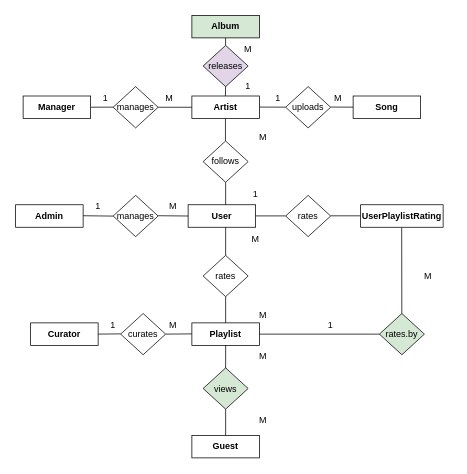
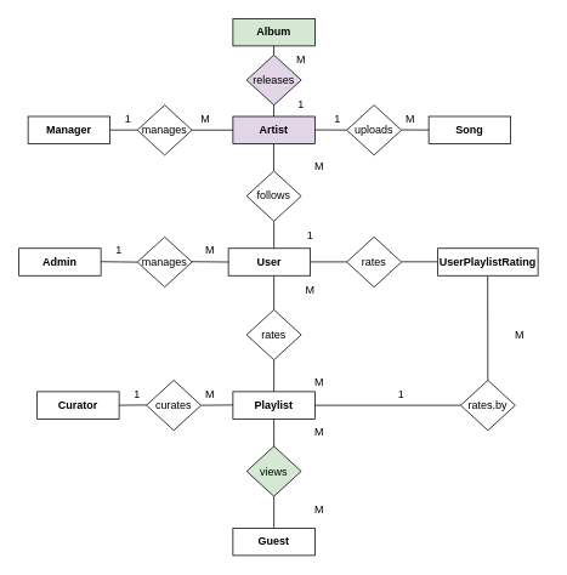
  <mxCell id="0" />
  <mxCell id="1" parent="0" />
  <mxCell id="2" value="&lt;b&gt;Admin&lt;/b&gt;" style="rounded=0;whiteSpace=wrap;html=1;" vertex="1" parent="1"><mxGeometry x="20" y="272.5" width="90" height="30" as="geometry" /></mxCell>
  <mxCell id="3" value="" style="endArrow=none;html=1;rounded=0;" edge="1" parent="1"><mxGeometry width="50" height="50" relative="1" as="geometry"><mxPoint x="110" y="287.13" as="sourcePoint" /><mxPoint x="150" y="287.63" as="targetPoint" /></mxGeometry></mxCell>
  <mxCell id="4" value="manages" style="rhombus;whiteSpace=wrap;html=1;" vertex="1" parent="1"><mxGeometry x="150" y="260" width="60" height="55" as="geometry" /></mxCell>
  <mxCell id="5" value="&lt;b&gt;User&lt;/b&gt;" style="rounded=0;whiteSpace=wrap;html=1;" vertex="1" parent="1"><mxGeometry x="250" y="272.5" width="90" height="30" as="geometry" /></mxCell>
  <mxCell id="6" value="M" style="text;html=1;align=center;verticalAlign=middle;whiteSpace=wrap;rounded=0;" vertex="1" parent="1"><mxGeometry x="200" y="260" width="60" height="30" as="geometry" /></mxCell>
  <mxCell id="7" value="1" style="text;html=1;align=center;verticalAlign=middle;whiteSpace=wrap;rounded=0;" vertex="1" parent="1"><mxGeometry x="100" y="260" width="60" height="30" as="geometry" /></mxCell>
  <mxCell id="8" value="" style="endArrow=none;html=1;rounded=0;" edge="1" parent="1"><mxGeometry width="50" height="50" relative="1" as="geometry"><mxPoint x="300" y="272.5" as="sourcePoint" /><mxPoint x="300" y="242.5" as="targetPoint" /></mxGeometry></mxCell>
  <mxCell id="9" value="follows" style="rhombus;whiteSpace=wrap;html=1;" vertex="1" parent="1"><mxGeometry x="270" y="187.5" width="60" height="55" as="geometry" /></mxCell>
  <mxCell id="10" value="" style="endArrow=none;html=1;rounded=0;" edge="1" parent="1"><mxGeometry width="50" height="50" relative="1" as="geometry"><mxPoint x="299.76" y="187.5" as="sourcePoint" /><mxPoint x="299.76" y="157.5" as="targetPoint" /></mxGeometry></mxCell>
- <mxCell id="11" value="&lt;b&gt;Artist&lt;/b&gt;" style="rounded=0;whiteSpace=wrap;html=1;" vertex="1" parent="1"><mxGeometry x="255" y="127.5" width="90" height="30" as="geometry" /></mxCell>
+ <mxCell id="11" value="&lt;b&gt;Artist&lt;/b&gt;" style="rounded=0;whiteSpace=wrap;html=1;fillColor=#e1d5e7;" vertex="1" parent="1"><mxGeometry x="255" y="127.5" width="90" height="30" as="geometry" /></mxCell>
  <mxCell id="12" value="1" style="text;html=1;align=center;verticalAlign=middle;whiteSpace=wrap;rounded=0;" vertex="1" parent="1"><mxGeometry x="310" y="242.5" width="60" height="30" as="geometry" /></mxCell>
  <mxCell id="13" value="M" style="text;html=1;align=center;verticalAlign=middle;whiteSpace=wrap;rounded=0;" vertex="1" parent="1"><mxGeometry x="300" y="50" width="60" height="30" as="geometry" /></mxCell>
  <mxCell id="14" value="" style="endArrow=none;html=1;rounded=0;entryX=0;entryY=0.5;entryDx=0;entryDy=0;exitX=1;exitY=0.5;exitDx=0;exitDy=0;" edge="1" parent="1" source="15" target="11"><mxGeometry width="50" height="50" relative="1" as="geometry"><mxPoint x="230" y="54.88" as="sourcePoint" /><mxPoint x="290" y="54.88" as="targetPoint" /></mxGeometry></mxCell>
  <mxCell id="15" value="manages" style="rhombus;whiteSpace=wrap;html=1;" vertex="1" parent="1"><mxGeometry x="150" y="115" width="60" height="55" as="geometry" /></mxCell>
  <mxCell id="16" value="" style="endArrow=none;html=1;rounded=0;entryX=0;entryY=0.5;entryDx=0;entryDy=0;" edge="1" parent="1" source="24"><mxGeometry width="50" height="50" relative="1" as="geometry"><mxPoint x="115" y="142.26" as="sourcePoint" /><mxPoint x="150" y="142.38" as="targetPoint" /></mxGeometry></mxCell>
  <mxCell id="17" value="" style="endArrow=none;html=1;rounded=0;entryX=0;entryY=0.5;entryDx=0;entryDy=0;" edge="1" parent="1"><mxGeometry width="50" height="50" relative="1" as="geometry"><mxPoint x="345" y="142.26" as="sourcePoint" /><mxPoint x="380" y="142.38" as="targetPoint" /></mxGeometry></mxCell>
  <mxCell id="18" value="" style="endArrow=none;html=1;rounded=0;" edge="1" parent="1"><mxGeometry width="50" height="50" relative="1" as="geometry"><mxPoint x="299.76" y="127.5" as="sourcePoint" /><mxPoint x="300" y="110" as="targetPoint" /></mxGeometry></mxCell>
  <mxCell id="19" value="uploads" style="rhombus;whiteSpace=wrap;html=1;" vertex="1" parent="1"><mxGeometry x="380" y="115" width="60" height="55" as="geometry" /></mxCell>
  <mxCell id="20" value="" style="endArrow=none;html=1;rounded=0;entryX=0;entryY=0.5;entryDx=0;entryDy=0;" edge="1" parent="1"><mxGeometry width="50" height="50" relative="1" as="geometry"><mxPoint x="440" y="142.26" as="sourcePoint" /><mxPoint x="475" y="142.38" as="targetPoint" /></mxGeometry></mxCell>
  <mxCell id="21" value="&lt;b&gt;Song&lt;/b&gt;" style="rounded=0;whiteSpace=wrap;html=1;" vertex="1" parent="1"><mxGeometry x="470" y="127.5" width="90" height="30" as="geometry" /></mxCell>
  <mxCell id="22" value="" style="endArrow=none;html=1;rounded=0;entryX=0;entryY=0.5;entryDx=0;entryDy=0;" edge="1" parent="1" target="5"><mxGeometry width="50" height="50" relative="1" as="geometry"><mxPoint x="210" y="287.13" as="sourcePoint" /><mxPoint x="245" y="287.25" as="targetPoint" /></mxGeometry></mxCell>
  <mxCell id="23" value="" style="endArrow=none;html=1;rounded=0;entryX=0;entryY=0.5;entryDx=0;entryDy=0;" edge="1" parent="1" target="24"><mxGeometry width="50" height="50" relative="1" as="geometry"><mxPoint x="115" y="142.26" as="sourcePoint" /><mxPoint x="150" y="142.38" as="targetPoint" /></mxGeometry></mxCell>
  <mxCell id="24" value="&lt;b&gt;Manager&lt;/b&gt;" style="rounded=0;whiteSpace=wrap;html=1;" vertex="1" parent="1"><mxGeometry x="30" y="127.5" width="90" height="30" as="geometry" /></mxCell>
  <mxCell id="25" value="releases" style="rhombus;whiteSpace=wrap;html=1;fillColor=#e1d5e7;" vertex="1" parent="1"><mxGeometry x="270" y="60" width="60" height="55" as="geometry" /></mxCell>
  <mxCell id="26" value="" style="endArrow=none;html=1;rounded=0;" edge="1" parent="1"><mxGeometry width="50" height="50" relative="1" as="geometry"><mxPoint x="299.86" y="60" as="sourcePoint" /><mxPoint x="300.1" y="42.5" as="targetPoint" /></mxGeometry></mxCell>
  <mxCell id="27" value="&lt;b&gt;Album&lt;/b&gt;" style="rounded=0;whiteSpace=wrap;html=1;fillColor=#d5e8d4;" vertex="1" parent="1"><mxGeometry x="255" y="20" width="90" height="30" as="geometry" /></mxCell>
  <mxCell id="28" value="&lt;blockquote style=&quot;margin: 0 0 0 40px; border: none; padding: 0px;&quot;&gt;1&lt;/blockquote&gt;" style="text;html=1;align=center;verticalAlign=middle;whiteSpace=wrap;rounded=0;" vertex="1" parent="1"><mxGeometry x="90" y="115" width="60" height="30" as="geometry" /></mxCell>
  <mxCell id="29" value="M" style="text;html=1;align=center;verticalAlign=middle;whiteSpace=wrap;rounded=0;" vertex="1" parent="1"><mxGeometry x="195" y="115" width="60" height="30" as="geometry" /></mxCell>
  <mxCell id="30" value="1" style="text;html=1;align=center;verticalAlign=middle;whiteSpace=wrap;rounded=0;" vertex="1" parent="1"><mxGeometry x="300" y="100" width="60" height="30" as="geometry" /></mxCell>
  <mxCell id="31" value="M" style="text;html=1;align=center;verticalAlign=middle;whiteSpace=wrap;rounded=0;" vertex="1" parent="1"><mxGeometry x="320" y="167.5" width="60" height="30" as="geometry" /></mxCell>
  <mxCell id="32" value="1" style="text;html=1;align=center;verticalAlign=middle;whiteSpace=wrap;rounded=0;" vertex="1" parent="1"><mxGeometry x="340" y="115" width="60" height="30" as="geometry" /></mxCell>
  <mxCell id="33" value="M" style="text;html=1;align=center;verticalAlign=middle;whiteSpace=wrap;rounded=0;" vertex="1" parent="1"><mxGeometry x="420" y="115" width="60" height="30" as="geometry" /></mxCell>
  <mxCell id="34" value="" style="endArrow=none;html=1;rounded=0;" edge="1" parent="1"><mxGeometry width="50" height="50" relative="1" as="geometry"><mxPoint x="340" y="287.36" as="sourcePoint" /><mxPoint x="380" y="287.36" as="targetPoint" /></mxGeometry></mxCell>
- <mxCell id="35" value="rates.by" style="rhombus;whiteSpace=wrap;html=1;fillColor=#d5e8d4;" vertex="1" parent="1"><mxGeometry x="505" y="417.5" width="60" height="55" as="geometry" /></mxCell>
+ <mxCell id="35" value="rates.by" style="rhombus;whiteSpace=wrap;html=1;" vertex="1" parent="1"><mxGeometry x="505" y="417.5" width="60" height="55" as="geometry" /></mxCell>
  <mxCell id="36" value="" style="endArrow=none;html=1;rounded=0;" edge="1" parent="1"><mxGeometry width="50" height="50" relative="1" as="geometry"><mxPoint x="440" y="287.26" as="sourcePoint" /><mxPoint x="480" y="287.26" as="targetPoint" /></mxGeometry></mxCell>
  <mxCell id="37" value="&lt;b&gt;UserPlaylistRating&lt;/b&gt;" style="rounded=0;whiteSpace=wrap;html=1;" vertex="1" parent="1"><mxGeometry x="480" y="272.5" width="110" height="30" as="geometry" /></mxCell>
  <mxCell id="38" value="" style="endArrow=none;html=1;rounded=0;" edge="1" parent="1"><mxGeometry width="50" height="50" relative="1" as="geometry"><mxPoint x="300" y="340" as="sourcePoint" /><mxPoint x="300" y="302.5" as="targetPoint" /></mxGeometry></mxCell>
  <mxCell id="39" value="rates" style="rhombus;whiteSpace=wrap;html=1;" vertex="1" parent="1"><mxGeometry x="270" y="340" width="60" height="55" as="geometry" /></mxCell>
  <mxCell id="40" value="" style="endArrow=none;html=1;rounded=0;" edge="1" parent="1"><mxGeometry width="50" height="50" relative="1" as="geometry"><mxPoint x="300" y="432.5" as="sourcePoint" /><mxPoint x="300" y="395" as="targetPoint" /></mxGeometry></mxCell>
  <mxCell id="41" value="&lt;b&gt;Playlist&lt;/b&gt;" style="rounded=0;whiteSpace=wrap;html=1;" vertex="1" parent="1"><mxGeometry x="255" y="430" width="90" height="30" as="geometry" /></mxCell>
  <mxCell id="42" value="" style="endArrow=none;html=1;rounded=0;entryX=0;entryY=0.5;entryDx=0;entryDy=0;" edge="1" parent="1" target="35"><mxGeometry width="50" height="50" relative="1" as="geometry"><mxPoint x="345" y="445" as="sourcePoint" /><mxPoint x="500" y="440" as="targetPoint" /></mxGeometry></mxCell>
  <mxCell id="43" value="rates" style="rhombus;whiteSpace=wrap;html=1;" vertex="1" parent="1"><mxGeometry x="380" y="260" width="60" height="55" as="geometry" /></mxCell>
  <mxCell id="44" value="" style="endArrow=none;html=1;rounded=0;exitX=0.5;exitY=0;exitDx=0;exitDy=0;entryX=0.453;entryY=1.018;entryDx=0;entryDy=0;entryPerimeter=0;" edge="1" parent="1"><mxGeometry width="50" height="50" relative="1" as="geometry"><mxPoint x="534.93" y="417.5" as="sourcePoint" /><mxPoint x="534.76" y="303.04" as="targetPoint" /></mxGeometry></mxCell>
  <mxCell id="45" value="M" style="text;html=1;align=center;verticalAlign=middle;whiteSpace=wrap;rounded=0;" vertex="1" parent="1"><mxGeometry x="310" y="302.5" width="60" height="30" as="geometry" /></mxCell>
  <mxCell id="46" value="M" style="text;html=1;align=center;verticalAlign=middle;whiteSpace=wrap;rounded=0;" vertex="1" parent="1"><mxGeometry x="320" y="460" width="60" height="30" as="geometry" /></mxCell>
  <mxCell id="47" value="M" style="text;html=1;align=center;verticalAlign=middle;whiteSpace=wrap;rounded=0;" vertex="1" parent="1"><mxGeometry x="540" y="352.5" width="60" height="30" as="geometry" /></mxCell>
  <mxCell id="48" value="1" style="text;html=1;align=center;verticalAlign=middle;whiteSpace=wrap;rounded=0;" vertex="1" parent="1"><mxGeometry x="410" y="417.5" width="60" height="30" as="geometry" /></mxCell>
  <mxCell id="49" value="" style="endArrow=none;html=1;rounded=0;" edge="1" parent="1"><mxGeometry width="50" height="50" relative="1" as="geometry"><mxPoint x="220" y="445" as="sourcePoint" /><mxPoint x="255" y="444.67" as="targetPoint" /></mxGeometry></mxCell>
  <mxCell id="50" value="curates" style="rhombus;whiteSpace=wrap;html=1;" vertex="1" parent="1"><mxGeometry x="160" y="417.5" width="60" height="55" as="geometry" /></mxCell>
  <mxCell id="51" value="" style="endArrow=none;html=1;rounded=0;" edge="1" parent="1"><mxGeometry width="50" height="50" relative="1" as="geometry"><mxPoint x="125" y="445" as="sourcePoint" /><mxPoint x="160" y="444.67" as="targetPoint" /></mxGeometry></mxCell>
  <mxCell id="52" value="&lt;b&gt;Curator&lt;/b&gt;" style="rounded=0;whiteSpace=wrap;html=1;" vertex="1" parent="1"><mxGeometry x="40" y="430" width="90" height="30" as="geometry" /></mxCell>
  <mxCell id="53" value="1" style="text;html=1;align=center;verticalAlign=middle;whiteSpace=wrap;rounded=0;" vertex="1" parent="1"><mxGeometry x="120" y="417.5" width="60" height="30" as="geometry" /></mxCell>
  <mxCell id="54" value="M" style="text;html=1;align=center;verticalAlign=middle;whiteSpace=wrap;rounded=0;" vertex="1" parent="1"><mxGeometry x="200" y="417.5" width="60" height="30" as="geometry" /></mxCell>
  <mxCell id="55" value="" style="endArrow=none;html=1;rounded=0;" edge="1" parent="1"><mxGeometry width="50" height="50" relative="1" as="geometry"><mxPoint x="300" y="497.5" as="sourcePoint" /><mxPoint x="300" y="460" as="targetPoint" /></mxGeometry></mxCell>
  <mxCell id="56" value="views" style="rhombus;whiteSpace=wrap;html=1;fillColor=#d5e8d4;" vertex="1" parent="1"><mxGeometry x="270" y="490" width="60" height="55" as="geometry" /></mxCell>
  <mxCell id="57" value="" style="endArrow=none;html=1;rounded=0;" edge="1" parent="1"><mxGeometry width="50" height="50" relative="1" as="geometry"><mxPoint x="300" y="582.5" as="sourcePoint" /><mxPoint x="300" y="545" as="targetPoint" /></mxGeometry></mxCell>
  <mxCell id="58" value="&lt;b&gt;Guest&lt;/b&gt;" style="rounded=0;whiteSpace=wrap;html=1;" vertex="1" parent="1"><mxGeometry x="255" y="580" width="90" height="30" as="geometry" /></mxCell>
  <mxCell id="59" value="M" style="text;html=1;align=center;verticalAlign=middle;whiteSpace=wrap;rounded=0;" vertex="1" parent="1"><mxGeometry x="320" y="405" width="60" height="30" as="geometry" /></mxCell>
  <mxCell id="60" value="M" style="text;html=1;align=center;verticalAlign=middle;whiteSpace=wrap;rounded=0;" vertex="1" parent="1"><mxGeometry x="320" y="545" width="60" height="30" as="geometry" /></mxCell>
